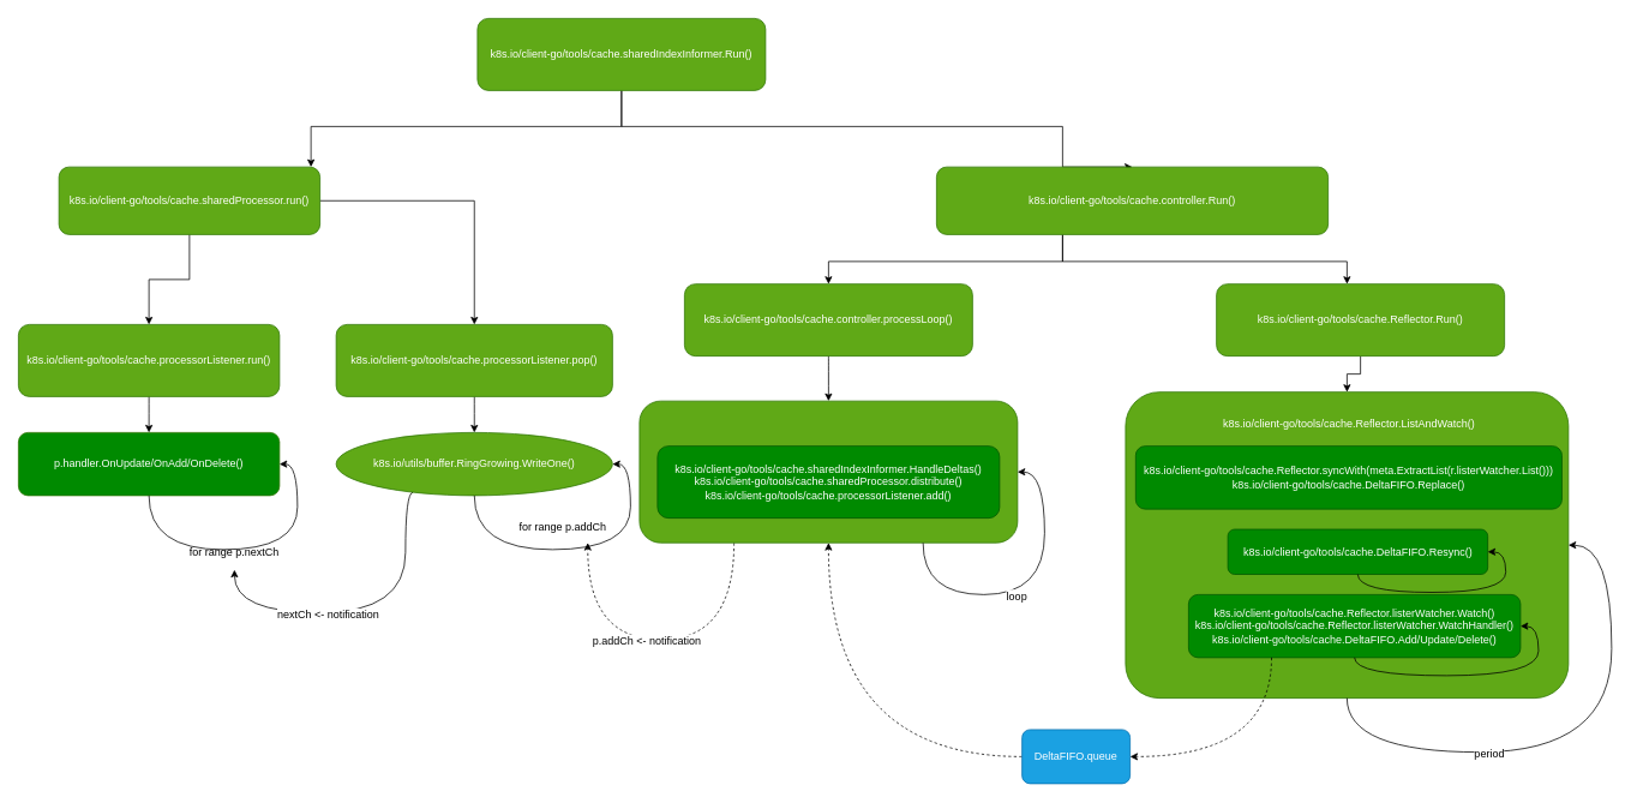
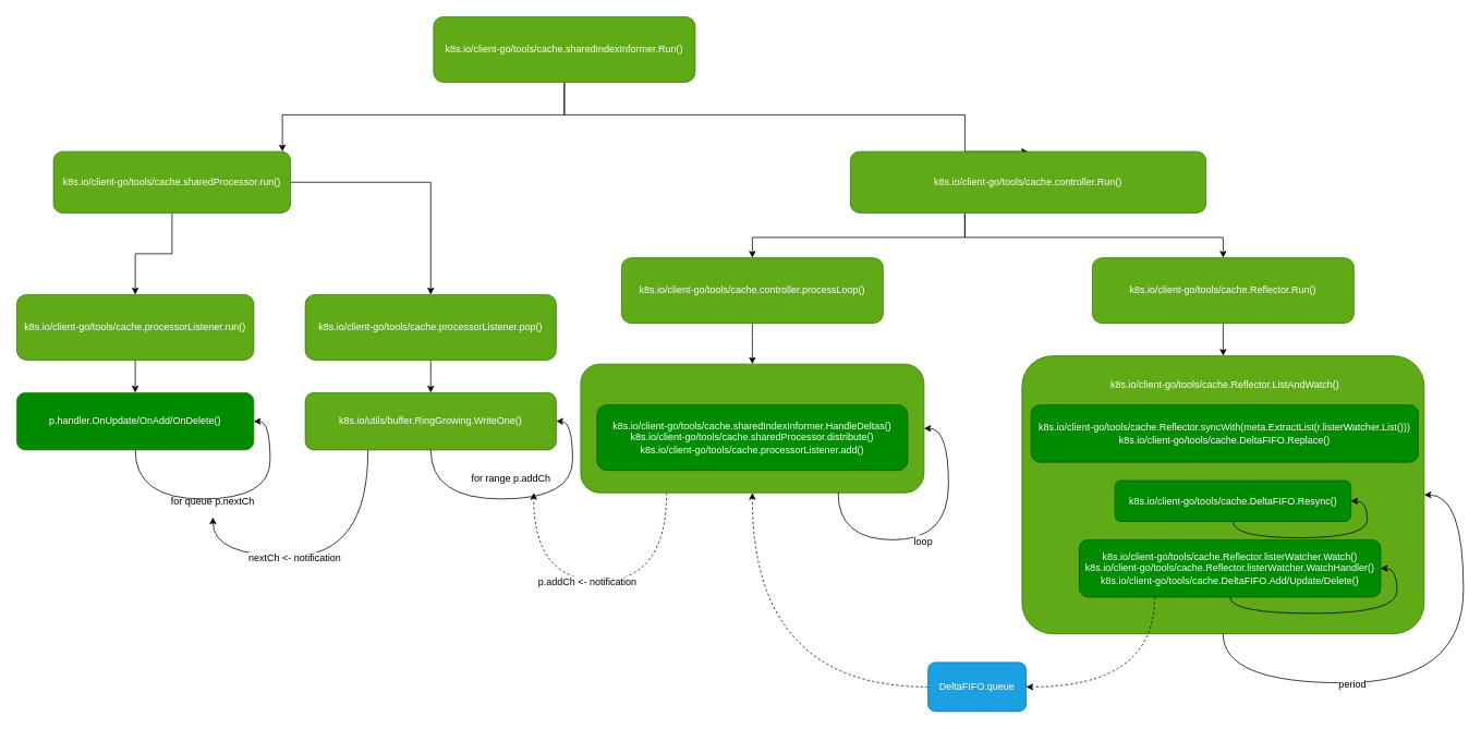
  <mxCell id="0" />
  <mxCell id="1" parent="0" />
  <mxCell id="2" style="edgeStyle=orthogonalEdgeStyle;rounded=0;orthogonalLoop=1;jettySize=auto;html=1;entryX=0.5;entryY=0;entryDx=0;entryDy=0;exitX=0.5;exitY=1;exitDx=0;exitDy=0;" parent="1" source="4" target="7" edge="1"><mxGeometry relative="1" as="geometry"><Array as="points"><mxPoint x="690" y="140" /><mxPoint x="1180" y="140" /></Array></mxGeometry></mxCell>
  <mxCell id="3" style="edgeStyle=orthogonalEdgeStyle;rounded=0;orthogonalLoop=1;jettySize=auto;html=1;" parent="1" source="4" target="33" edge="1"><mxGeometry relative="1" as="geometry"><Array as="points"><mxPoint x="690" y="140" /><mxPoint x="345" y="140" /></Array></mxGeometry></mxCell>
  <mxCell id="4" value="&lt;span style=&quot;color: rgb(255 , 255 , 255) ; white-space: normal&quot;&gt;k8s.io/client-go/tools/cache.sharedIndexInformer.Run()&lt;/span&gt;" style="rounded=1;whiteSpace=wrap;html=1;fillColor=#60a917;strokeColor=#2D7600;fontColor=#ffffff;" parent="1" vertex="1"><mxGeometry x="530" y="20" width="320" height="80" as="geometry" /></mxCell>
  <mxCell id="5" style="edgeStyle=orthogonalEdgeStyle;rounded=0;orthogonalLoop=1;jettySize=auto;html=1;" parent="1" source="7" target="11" edge="1"><mxGeometry relative="1" as="geometry"><Array as="points"><mxPoint x="1180" y="290" /><mxPoint x="1496" y="290" /></Array></mxGeometry></mxCell>
  <mxCell id="6" style="edgeStyle=orthogonalEdgeStyle;rounded=0;orthogonalLoop=1;jettySize=auto;html=1;" parent="1" source="7" target="9" edge="1"><mxGeometry relative="1" as="geometry"><Array as="points"><mxPoint x="1180" y="290" /><mxPoint x="920" y="290" /></Array></mxGeometry></mxCell>
  <mxCell id="7" value="&lt;span style=&quot;color: rgb(255 , 255 , 255) ; white-space: normal&quot;&gt;k8s.io/client-go/tools/cache.controller.Run()&lt;/span&gt;" style="rounded=1;whiteSpace=wrap;html=1;fillColor=#60a917;strokeColor=#2D7600;fontColor=#ffffff;" parent="1" vertex="1"><mxGeometry x="1040" y="185" width="435" height="75" as="geometry" /></mxCell>
  <mxCell id="8" style="edgeStyle=orthogonalEdgeStyle;curved=1;rounded=0;orthogonalLoop=1;jettySize=auto;html=1;entryX=0.5;entryY=0;entryDx=0;entryDy=0;" parent="1" source="9" target="21" edge="1"><mxGeometry relative="1" as="geometry" /></mxCell>
  <mxCell id="9" value="&lt;span style=&quot;color: rgb(255 , 255 , 255) ; white-space: normal&quot;&gt;k8s.io/client-go/tools/cache.controller.processLoop()&lt;/span&gt;" style="rounded=1;whiteSpace=wrap;html=1;fillColor=#60a917;strokeColor=#2D7600;fontColor=#ffffff;" parent="1" vertex="1"><mxGeometry x="760" y="315" width="320" height="80" as="geometry" /></mxCell>
  <mxCell id="10" style="edgeStyle=orthogonalEdgeStyle;rounded=0;orthogonalLoop=1;jettySize=auto;html=1;entryX=0.5;entryY=0;entryDx=0;entryDy=0;" parent="1" source="11" target="12" edge="1"><mxGeometry relative="1" as="geometry" /></mxCell>
- <mxCell id="11" value="&lt;span style=&quot;color: rgb(255 , 255 , 255) ; white-space: normal&quot;&gt;k8s.io/client-go/tools/cache.Reflector.Run()&lt;/span&gt;" style="rounded=1;whiteSpace=wrap;html=1;fillColor=#60a917;strokeColor=#2D7600;fontColor=#ffffff;" parent="1" vertex="1"><mxGeometry x="1351" y="315" width="320" height="80" as="geometry" /></mxCell>
+ <mxCell id="11" value="&lt;span style=&quot;color: rgb(255 , 255 , 255) ; white-space: normal&quot;&gt;k8s.io/client-go/tools/cache.Reflector.Run()&lt;/span&gt;" style="rounded=1;whiteSpace=wrap;html=1;fillColor=#60a917;strokeColor=#2D7600;fontColor=#ffffff;" parent="1" vertex="1"><mxGeometry x="1336" y="315" width="320" height="80" as="geometry" /></mxCell>
  <mxCell id="12" value="" style="rounded=1;whiteSpace=wrap;html=1;fillColor=#60a917;strokeColor=#2D7600;fontColor=#ffffff;arcSize=11;" parent="1" vertex="1"><mxGeometry x="1250" y="435" width="492" height="340" as="geometry" /></mxCell>
  <mxCell id="13" value="k8s.io/client-go/tools/cache.DeltaFIFO.Resync()" style="rounded=1;whiteSpace=wrap;html=1;fillColor=#008a00;strokeColor=#005700;fontColor=#ffffff;" parent="1" vertex="1"><mxGeometry x="1363.63" y="587.5" width="288.75" height="50" as="geometry" /></mxCell>
  <mxCell id="14" value="&lt;span style=&quot;color: rgb(255 , 255 , 255)&quot;&gt;k8s.io/client-go/tools/cache.Reflector.ListAndWatch()&lt;/span&gt;" style="text;html=1;strokeColor=none;fillColor=none;align=center;verticalAlign=middle;whiteSpace=wrap;rounded=0;" parent="1" vertex="1"><mxGeometry x="1348.5" y="445" width="299" height="50" as="geometry" /></mxCell>
  <mxCell id="15" value="k8s.io/client-go/tools/cache.Reflector.syncWith(meta.ExtractList(r.listerWatcher.List()))&lt;br&gt;k8s.io/client-go/tools/cache.DeltaFIFO.Replace()" style="rounded=1;whiteSpace=wrap;html=1;fillColor=#008a00;strokeColor=#005700;fontColor=#ffffff;" parent="1" vertex="1"><mxGeometry x="1261.25" y="495" width="473.5" height="70" as="geometry" /></mxCell>
  <mxCell id="16" value="k8s.io/client-go/tools/cache.Reflector.listerWatcher.Watch()&lt;br&gt;k8s.io/client-go/tools/cache.Reflector.listerWatcher.WatchHandler()&lt;br&gt;k8s.io/client-go/tools/cache.DeltaFIFO.Add/Update/Delete()" style="rounded=1;whiteSpace=wrap;html=1;fillColor=#008a00;strokeColor=#005700;fontColor=#ffffff;" parent="1" vertex="1"><mxGeometry x="1320" y="660" width="368.75" height="70" as="geometry" /></mxCell>
  <mxCell id="17" style="edgeStyle=orthogonalEdgeStyle;curved=1;rounded=0;orthogonalLoop=1;jettySize=auto;html=1;entryX=1;entryY=0.5;entryDx=0;entryDy=0;exitX=0.5;exitY=1;exitDx=0;exitDy=0;" parent="1" source="12" target="12" edge="1"><mxGeometry relative="1" as="geometry"><Array as="points"><mxPoint x="1496" y="835" /><mxPoint x="1790" y="835" /><mxPoint x="1790" y="605" /></Array></mxGeometry></mxCell>
  <mxCell id="18" value="period" style="text;html=1;align=center;verticalAlign=middle;resizable=0;points=[];labelBackgroundColor=#ffffff;" parent="17" vertex="1" connectable="0"><mxGeometry x="-0.312" y="-1" relative="1" as="geometry"><mxPoint as="offset" /></mxGeometry></mxCell>
  <mxCell id="19" style="edgeStyle=orthogonalEdgeStyle;curved=1;rounded=0;orthogonalLoop=1;jettySize=auto;html=1;entryX=0.75;entryY=1;entryDx=0;entryDy=0;exitX=0.25;exitY=1;exitDx=0;exitDy=0;fillColor=#6a00ff;strokeColor=#000000;dashed=1;" parent="1" source="21" target="38" edge="1"><mxGeometry relative="1" as="geometry"><mxPoint x="870" y="720" as="targetPoint" /><Array as="points"><mxPoint x="815" y="710" /><mxPoint x="653" y="710" /></Array></mxGeometry></mxCell>
  <mxCell id="20" value="p.addCh &amp;lt;- notification" style="text;html=1;align=center;verticalAlign=middle;resizable=0;points=[];labelBackgroundColor=#ffffff;" parent="19" vertex="1" connectable="0"><mxGeometry x="0.087" y="1" relative="1" as="geometry"><mxPoint as="offset" /></mxGeometry></mxCell>
  <mxCell id="21" value="" style="rounded=1;whiteSpace=wrap;html=1;fillColor=#60a917;strokeColor=#2D7600;fontColor=#ffffff;" parent="1" vertex="1"><mxGeometry x="710" y="445" width="420" height="157.5" as="geometry" /></mxCell>
  <mxCell id="22" value="k8s.io/client-go/tools/cache.sharedIndexInformer.HandleDeltas()&lt;br&gt;k8s.io/client-go/tools/cache.sharedProcessor.distribute()&lt;br&gt;k8s.io/client-go/tools/cache.processorListener.add()" style="rounded=1;whiteSpace=wrap;html=1;fillColor=#008a00;strokeColor=#005700;fontColor=#ffffff;" parent="1" vertex="1"><mxGeometry x="730" y="495" width="380" height="80" as="geometry" /></mxCell>
  <mxCell id="23" style="edgeStyle=orthogonalEdgeStyle;curved=1;rounded=0;orthogonalLoop=1;jettySize=auto;html=1;entryX=0.5;entryY=0;entryDx=0;entryDy=0;" parent="1" source="24" target="27" edge="1"><mxGeometry relative="1" as="geometry" /></mxCell>
  <mxCell id="24" value="k8s.io/client-go/tools/cache.processorListener.pop()" style="rounded=1;whiteSpace=wrap;html=1;fillColor=#60a917;strokeColor=#2D7600;fontColor=#ffffff;" parent="1" vertex="1"><mxGeometry x="373" y="360" width="307" height="80" as="geometry" /></mxCell>
  <mxCell id="25" style="edgeStyle=orthogonalEdgeStyle;curved=1;rounded=0;orthogonalLoop=1;jettySize=auto;html=1;dashed=0;strokeColor=#000000;entryX=0.5;entryY=1;entryDx=0;entryDy=0;exitX=0.25;exitY=1;exitDx=0;exitDy=0;" parent="1" source="27" target="39" edge="1"><mxGeometry relative="1" as="geometry"><mxPoint x="460" y="670" as="targetPoint" /><Array as="points"><mxPoint x="450" y="680" /><mxPoint x="260" y="680" /></Array></mxGeometry></mxCell>
  <mxCell id="26" value="nextCh &amp;lt;- notification" style="text;html=1;align=center;verticalAlign=middle;resizable=0;points=[];labelBackgroundColor=#ffffff;" parent="25" vertex="1" connectable="0"><mxGeometry x="0.281" y="2" relative="1" as="geometry"><mxPoint x="15" as="offset" /></mxGeometry></mxCell>
- <mxCell id="27" value="k8s.io/utils/buffer.RingGrowing.WriteOne()" style="ellipse;whiteSpace=wrap;html=1;fillColor=#60a917;strokeColor=#2D7600;fontColor=#ffffff;" parent="1" vertex="1"><mxGeometry x="373" y="480" width="307" height="70" as="geometry" /></mxCell>
+ <mxCell id="27" value="k8s.io/utils/buffer.RingGrowing.WriteOne()" style="rounded=1;whiteSpace=wrap;html=1;fillColor=#60a917;strokeColor=#2D7600;fontColor=#ffffff;" parent="1" vertex="1"><mxGeometry x="373" y="480" width="307" height="70" as="geometry" /></mxCell>
  <mxCell id="28" style="edgeStyle=orthogonalEdgeStyle;curved=1;rounded=0;orthogonalLoop=1;jettySize=auto;html=1;entryX=0.5;entryY=0;entryDx=0;entryDy=0;" parent="1" source="29" target="30" edge="1"><mxGeometry relative="1" as="geometry" /></mxCell>
  <mxCell id="29" value="k8s.io/client-go/tools/cache.processorListener.run()" style="rounded=1;whiteSpace=wrap;html=1;fillColor=#60a917;strokeColor=#2D7600;fontColor=#ffffff;" parent="1" vertex="1"><mxGeometry x="20" y="360" width="290" height="80" as="geometry" /></mxCell>
  <mxCell id="30" value="p.handler.OnUpdate/OnAdd/OnDelete()" style="rounded=1;whiteSpace=wrap;html=1;fillColor=#008a00;strokeColor=#2D7600;fontColor=#ffffff;" parent="1" vertex="1"><mxGeometry x="20" y="480" width="290" height="70" as="geometry" /></mxCell>
  <mxCell id="31" style="edgeStyle=orthogonalEdgeStyle;rounded=0;orthogonalLoop=1;jettySize=auto;html=1;" parent="1" source="33" target="29" edge="1"><mxGeometry relative="1" as="geometry" /></mxCell>
  <mxCell id="32" style="edgeStyle=orthogonalEdgeStyle;rounded=0;orthogonalLoop=1;jettySize=auto;html=1;" parent="1" source="33" target="24" edge="1"><mxGeometry relative="1" as="geometry" /></mxCell>
  <mxCell id="33" value="k8s.io/client-go/tools/cache.sharedProcessor.run()" style="rounded=1;whiteSpace=wrap;html=1;fillColor=#60a917;strokeColor=#2D7600;fontColor=#ffffff;" parent="1" vertex="1"><mxGeometry x="65" y="185" width="290" height="75" as="geometry" /></mxCell>
  <mxCell id="34" style="edgeStyle=orthogonalEdgeStyle;rounded=0;orthogonalLoop=1;jettySize=auto;html=1;entryX=1;entryY=0.5;entryDx=0;entryDy=0;exitX=0.75;exitY=1;exitDx=0;exitDy=0;curved=1;" parent="1" source="21" target="21" edge="1"><mxGeometry relative="1" as="geometry"><Array as="points"><mxPoint x="1025" y="660" /><mxPoint x="1160" y="660" /><mxPoint x="1160" y="524" /></Array></mxGeometry></mxCell>
  <mxCell id="35" value="loop" style="text;html=1;align=center;verticalAlign=middle;resizable=0;points=[];labelBackgroundColor=#ffffff;" parent="34" vertex="1" connectable="0"><mxGeometry x="-0.102" y="-1" relative="1" as="geometry"><mxPoint as="offset" /></mxGeometry></mxCell>
  <mxCell id="36" style="edgeStyle=orthogonalEdgeStyle;curved=1;rounded=0;orthogonalLoop=1;jettySize=auto;html=1;entryX=1;entryY=0.5;entryDx=0;entryDy=0;exitX=0.5;exitY=1;exitDx=0;exitDy=0;" parent="1" source="30" target="30" edge="1"><mxGeometry relative="1" as="geometry"><Array as="points"><mxPoint x="165" y="610" /><mxPoint x="330" y="610" /><mxPoint x="330" y="515" /></Array></mxGeometry></mxCell>
  <mxCell id="37" style="edgeStyle=orthogonalEdgeStyle;curved=1;rounded=0;orthogonalLoop=1;jettySize=auto;html=1;entryX=1;entryY=0.5;entryDx=0;entryDy=0;exitX=0.5;exitY=1;exitDx=0;exitDy=0;" parent="1" source="27" target="27" edge="1"><mxGeometry relative="1" as="geometry"><Array as="points"><mxPoint x="527" y="610" /><mxPoint x="700" y="610" /><mxPoint x="700" y="515" /></Array></mxGeometry></mxCell>
  <mxCell id="38" value="&lt;span style=&quot;white-space: nowrap ; background-color: rgb(255 , 255 , 255)&quot;&gt;for range p.addCh&lt;/span&gt;" style="text;html=1;strokeColor=none;fillColor=none;align=center;verticalAlign=middle;whiteSpace=wrap;rounded=0;" parent="1" vertex="1"><mxGeometry x="570" y="567.5" width="110" height="35" as="geometry" /></mxCell>
- <mxCell id="39" value="for range p.nextCh" style="text;html=1;strokeColor=none;fillColor=none;align=center;verticalAlign=middle;whiteSpace=wrap;rounded=0;" parent="1" vertex="1"><mxGeometry x="200" y="592.5" width="120" height="40" as="geometry" /></mxCell>
+ <mxCell id="39" value="for queue p.nextCh" style="text;html=1;strokeColor=none;fillColor=none;align=center;verticalAlign=middle;whiteSpace=wrap;rounded=0;" parent="1" vertex="1"><mxGeometry x="200" y="592.5" width="120" height="40" as="geometry" /></mxCell>
  <mxCell id="40" style="edgeStyle=orthogonalEdgeStyle;curved=1;rounded=0;orthogonalLoop=1;jettySize=auto;html=1;entryX=0.5;entryY=1;entryDx=0;entryDy=0;dashed=1;strokeColor=#000000;exitX=0;exitY=0.5;exitDx=0;exitDy=0;" parent="1" source="42" target="21" edge="1"><mxGeometry relative="1" as="geometry"><mxPoint x="990" y="840" as="sourcePoint" /><Array as="points"><mxPoint x="920" y="840" /></Array></mxGeometry></mxCell>
  <mxCell id="41" style="rounded=0;orthogonalLoop=1;jettySize=auto;html=1;entryX=1;entryY=0.5;entryDx=0;entryDy=0;dashed=1;strokeColor=#000000;exitX=0.25;exitY=1;exitDx=0;exitDy=0;edgeStyle=orthogonalEdgeStyle;curved=1;" parent="1" source="16" target="42" edge="1"><mxGeometry relative="1" as="geometry"><mxPoint x="1120" y="840" as="targetPoint" /><Array as="points"><mxPoint x="1412" y="840" /></Array></mxGeometry></mxCell>
  <mxCell id="42" value="&lt;span style=&quot;white-space: normal&quot;&gt;DeltaFIFO.queue&lt;/span&gt;" style="rounded=1;whiteSpace=wrap;html=1;fillColor=#1ba1e2;strokeColor=#006EAF;fontColor=#ffffff;" parent="1" vertex="1"><mxGeometry x="1135" y="810" width="120" height="60" as="geometry" /></mxCell>
  <mxCell id="43" style="edgeStyle=orthogonalEdgeStyle;curved=1;rounded=0;orthogonalLoop=1;jettySize=auto;html=1;entryX=1;entryY=0.5;entryDx=0;entryDy=0;strokeColor=#000000;exitX=0.5;exitY=1;exitDx=0;exitDy=0;" parent="1" source="13" target="13" edge="1"><mxGeometry relative="1" as="geometry" /></mxCell>
  <mxCell id="44" style="edgeStyle=orthogonalEdgeStyle;curved=1;rounded=0;orthogonalLoop=1;jettySize=auto;html=1;entryX=1;entryY=0.5;entryDx=0;entryDy=0;strokeColor=#000000;exitX=0.5;exitY=1;exitDx=0;exitDy=0;" parent="1" source="16" target="16" edge="1"><mxGeometry relative="1" as="geometry" /></mxCell>
